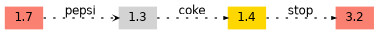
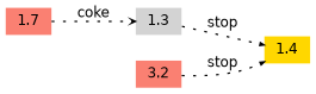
  digraph {
    rankdir=LR
    node [color=brown fillcolor=salmon fontname=Helvetica fontsize=10 shape=plaintext style=filled]
    edge [arrowhead=normal arrowsize=0.3 fontname=Helvetica fontsize=10 style=dotted]
    n1 [height=.2 label=1.7 width=.3]
    1.3 [fillcolor=lightgrey height=.2 width=.3]
    1.4 [color=darkgreen fillcolor=gold height=.2 width=.3]
    3.2 [height=.2 width=.3]
-   n1 -> 1.3 [arrowhead=vee label=pepsi]
-   1.3 -> 1.4 [label=coke]
-   1.4 -> 3.2 [label=stop]
+   n1 -> 1.3 [arrowhead=vee label=coke]
+   1.3 -> 1.4 [label=stop]
+   3.2 -> 1.4 [label=stop]
  }
